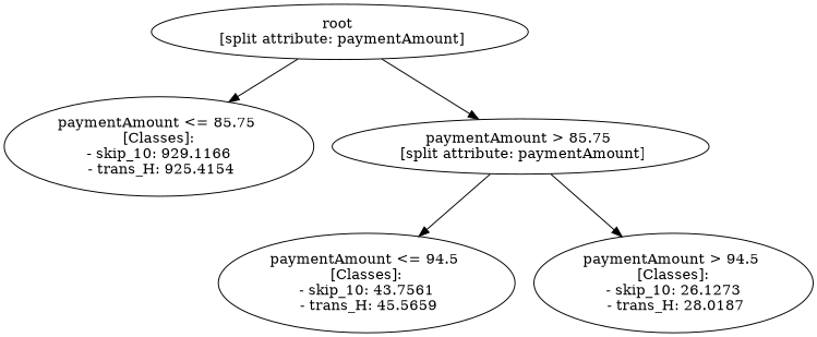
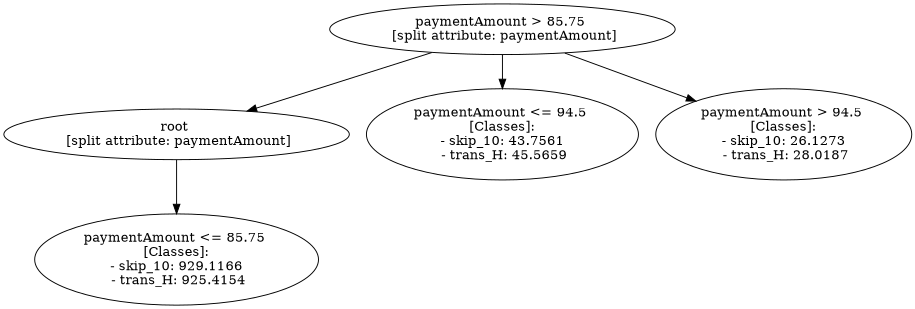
  digraph {
    n1 [label="root \n [split attribute: paymentAmount]"]
    n2 [label="paymentAmount <= 85.75 \n [Classes]: \n - skip_10: 929.1166 \n - trans_H: 925.4154"]
    n3 [label="paymentAmount > 85.75 \n [split attribute: paymentAmount]"]
    n4 [label="paymentAmount <= 94.5 \n [Classes]: \n - skip_10: 43.7561 \n - trans_H: 45.5659"]
    n5 [label="paymentAmount > 94.5 \n [Classes]: \n - skip_10: 26.1273 \n - trans_H: 28.0187"]
    n1 -> n2
-   n1 -> n3
+   n3 -> n1
    n3 -> n4
    n3 -> n5
  }
